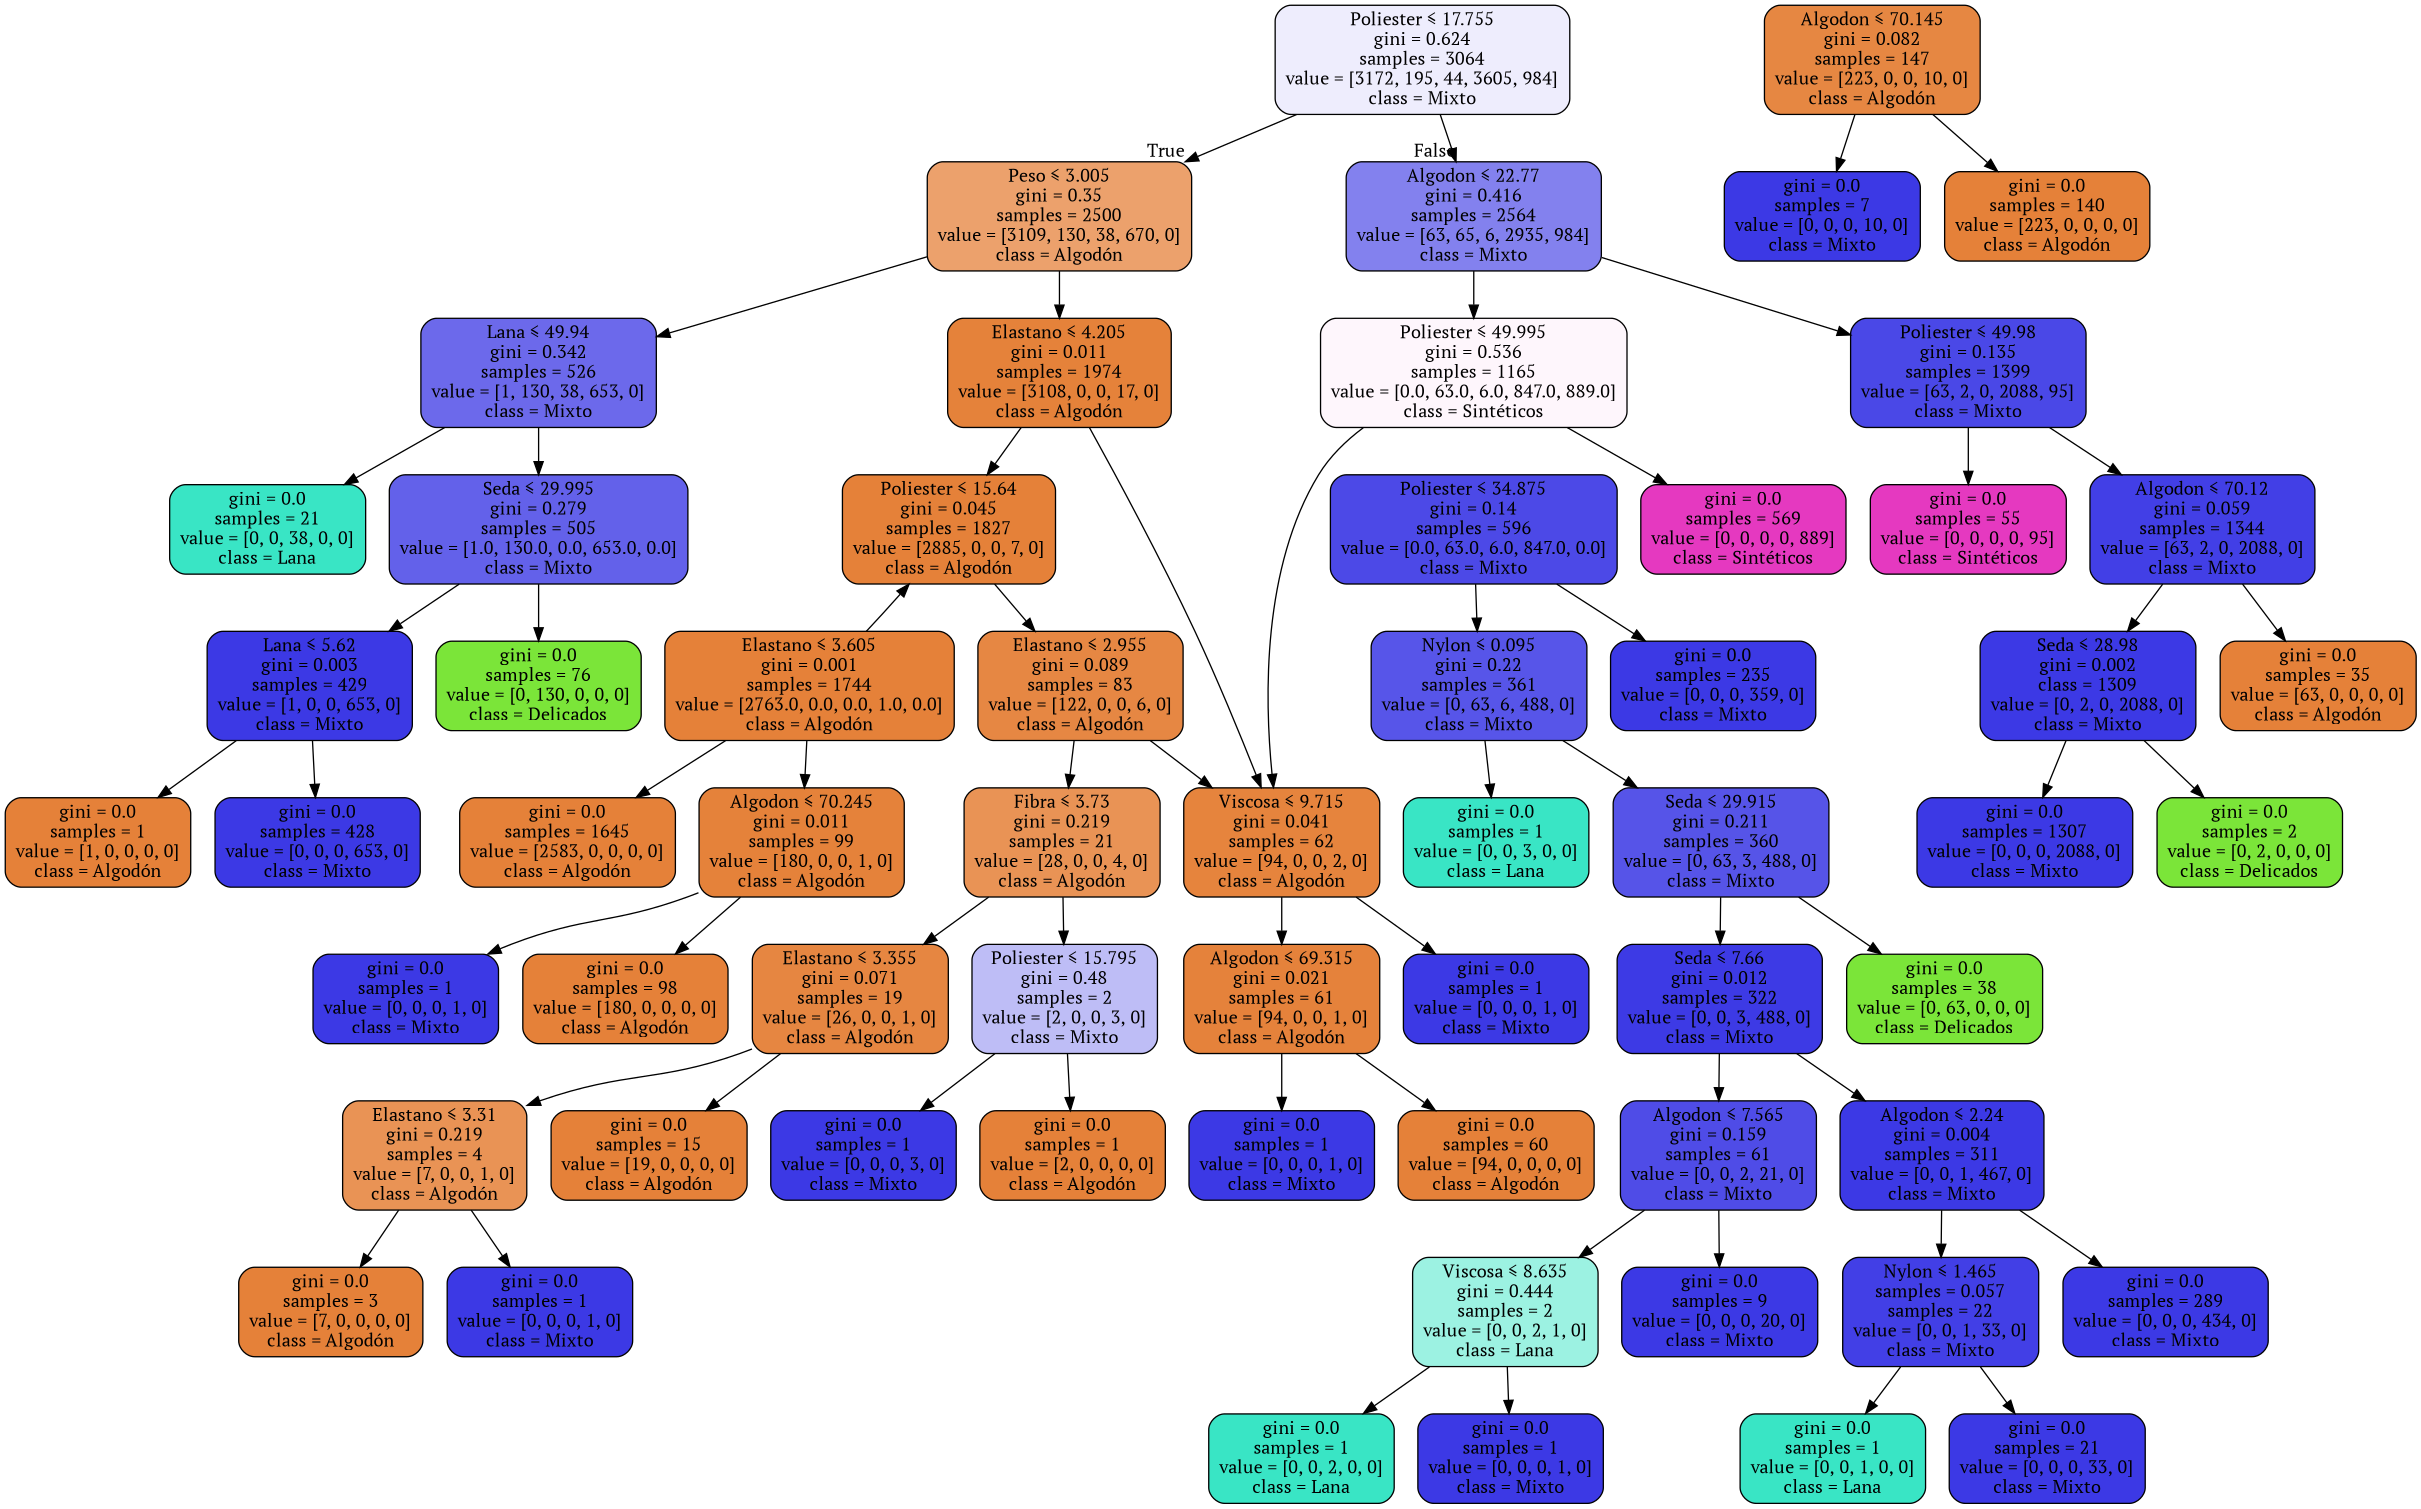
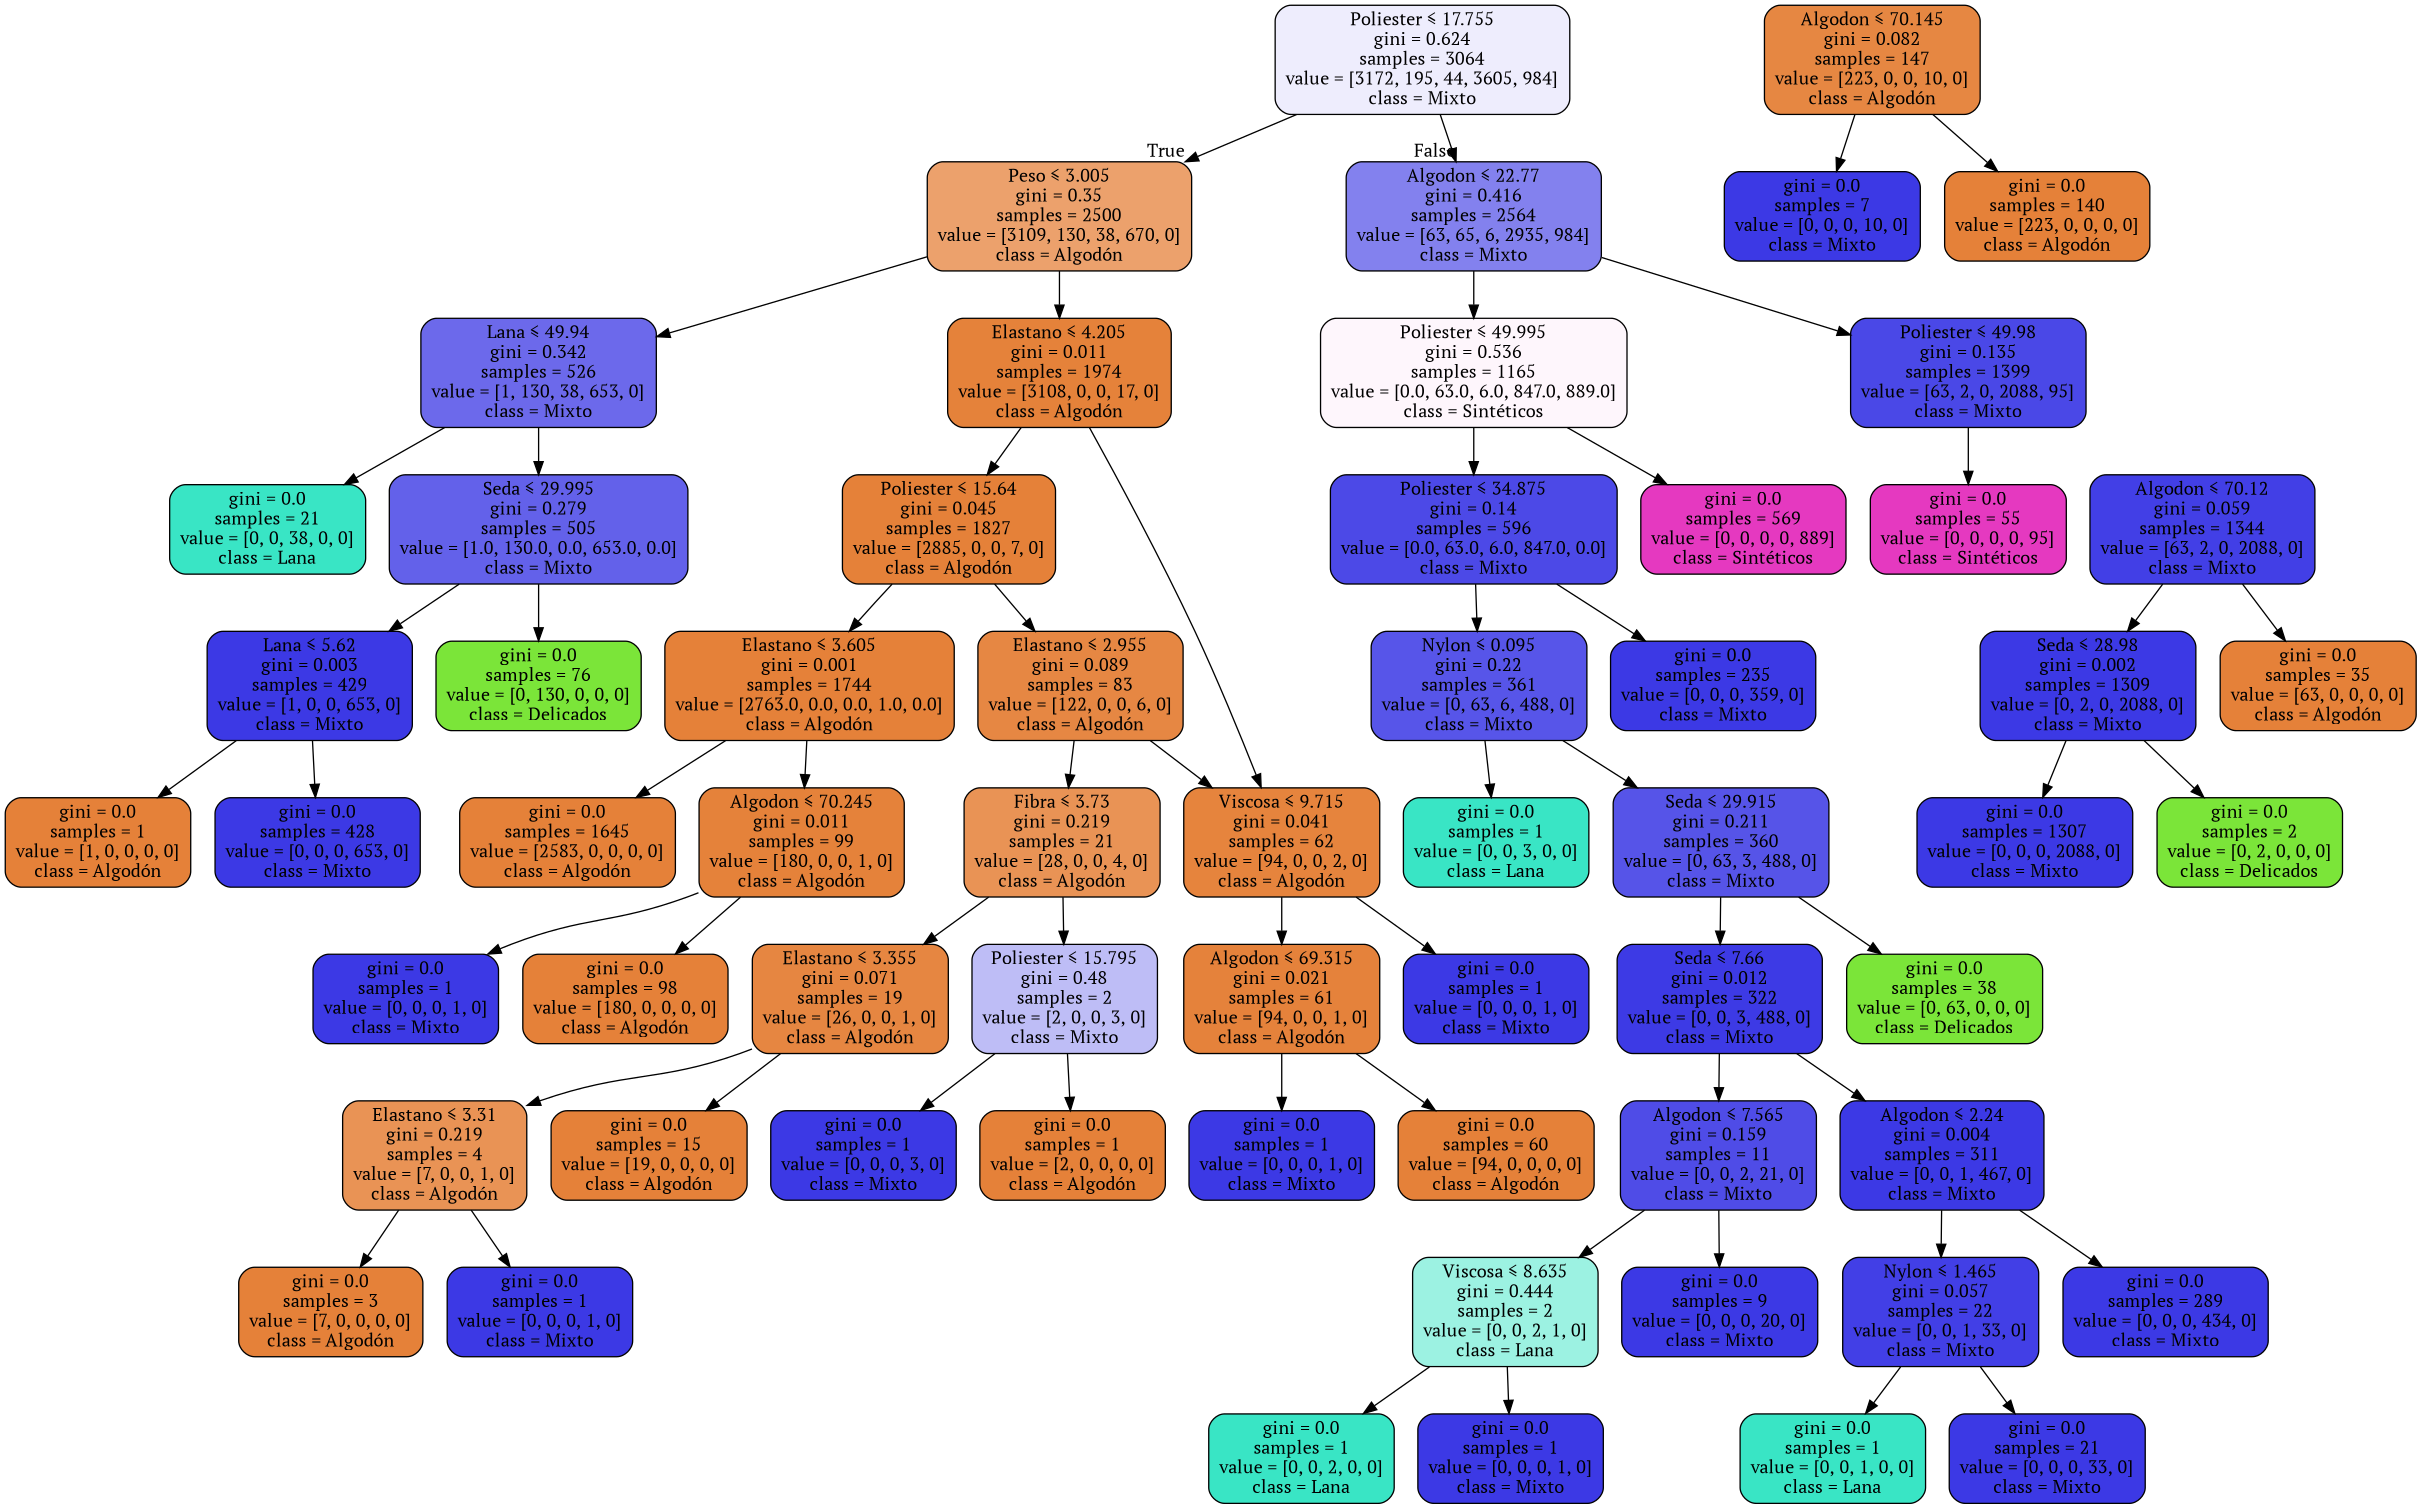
  digraph {
    fontname="PT Serif"
    node [color=black fillcolor="#3c39e5" fontname="PT Serif" shape=box style="filled, rounded"]
    edge [fontname="PT Serif"]
    n1 [fillcolor="#eeedfd" label=<Poliester &le; 17.755<br/>gini = 0.624<br/>samples = 3064<br/>value = [3172, 195, 44, 3605, 984]<br/>class = Mixto>]
    n2 [fillcolor="#eca16c" label=<Peso &le; 3.005<br/>gini = 0.35<br/>samples = 2500<br/>value = [3109, 130, 38, 670, 0]<br/>class = Algodón>]
    n3 [fillcolor="#8381ee" label=<Algodon &le; 22.77<br/>gini = 0.416<br/>samples = 2564<br/>value = [63, 65, 6, 2935, 984]<br/>class = Mixto>]
    n4 [fillcolor="#6c69eb" label=<Lana &le; 49.94<br/>gini = 0.342<br/>samples = 526<br/>value = [1, 130, 38, 653, 0]<br/>class = Mixto>]
    n5 [fillcolor="#e5823a" label=<Elastano &le; 4.205<br/>gini = 0.011<br/>samples = 1974<br/>value = [3108, 0, 0, 17, 0]<br/>class = Algodón>]
    n6 [fillcolor="#fef6fc" label=<Poliester &le; 49.995<br/>gini = 0.536<br/>samples = 1165<br/>value = [0.0, 63.0, 6.0, 847.0, 889.0]<br/>class = Sintéticos>]
    n7 [fillcolor="#4a48e7" label=<Poliester &le; 49.98<br/>gini = 0.135<br/>samples = 1399<br/>value = [63, 2, 0, 2088, 95]<br/>class = Mixto>]
    n8 [fillcolor="#6361ea" label=<Seda &le; 29.995<br/>gini = 0.279<br/>samples = 505<br/>value = [1.0, 130.0, 0.0, 653.0, 0.0]<br/>class = Mixto>]
    n9 [fillcolor="#39e5c5" label=<gini = 0.0<br/>samples = 21<br/>value = [0, 0, 38, 0, 0]<br/>class = Lana>]
    n10 [fillcolor="#e58139" label=<Poliester &le; 15.64<br/>gini = 0.045<br/>samples = 1827<br/>value = [2885, 0, 0, 7, 0]<br/>class = Algodón>]
    n11 [fillcolor="#e6843d" label=<Viscosa &le; 9.715<br/>gini = 0.041<br/>samples = 62<br/>value = [94, 0, 0, 2, 0]<br/>class = Algodón>]
    n12 [label=<Lana &le; 5.62<br/>gini = 0.003<br/>samples = 429<br/>value = [1, 0, 0, 653, 0]<br/>class = Mixto>]
    n13 [fillcolor="#7be539" label=<gini = 0.0<br/>samples = 76<br/>value = [0, 130, 0, 0, 0]<br/>class = Delicados>]
    n14 [fillcolor="#e58139" label=<gini = 0.0<br/>samples = 1<br/>value = [1, 0, 0, 0, 0]<br/>class = Algodón>]
    n15 [label=<gini = 0.0<br/>samples = 428<br/>value = [0, 0, 0, 653, 0]<br/>class = Mixto>]
    n16 [fillcolor="#e58139" label=<Elastano &le; 3.605<br/>gini = 0.001<br/>samples = 1744<br/>value = [2763.0, 0.0, 0.0, 1.0, 0.0]<br/>class = Algodón>]
    n17 [fillcolor="#e68743" label=<Elastano &le; 2.955<br/>gini = 0.089<br/>samples = 83<br/>value = [122, 0, 0, 6, 0]<br/>class = Algodón>]
    n18 [fillcolor="#e68742" label=<Algodon &le; 70.145<br/>gini = 0.082<br/>samples = 147<br/>value = [223, 0, 0, 10, 0]<br/>class = Algodón>]
    n19 [label=<gini = 0.0<br/>samples = 7<br/>value = [0, 0, 0, 10, 0]<br/>class = Mixto>]
    n20 [fillcolor="#e58139" label=<gini = 0.0<br/>samples = 140<br/>value = [223, 0, 0, 0, 0]<br/>class = Algodón>]
    n21 [fillcolor="#e58139" label=<gini = 0.0<br/>samples = 1645<br/>value = [2583, 0, 0, 0, 0]<br/>class = Algodón>]
    n22 [fillcolor="#e5823a" label=<Algodon &le; 70.245<br/>gini = 0.011<br/>samples = 99<br/>value = [180, 0, 0, 1, 0]<br/>class = Algodón>]
    n23 [fillcolor="#e99355" label=<Fibra &le; 3.73<br/>gini = 0.219<br/>samples = 21<br/>value = [28, 0, 0, 4, 0]<br/>class = Algodón>]
    n24 [label=<gini = 0.0<br/>samples = 1<br/>value = [0, 0, 0, 1, 0]<br/>class = Mixto>]
    n25 [fillcolor="#e58139" label=<gini = 0.0<br/>samples = 98<br/>value = [180, 0, 0, 0, 0]<br/>class = Algodón>]
    n26 [fillcolor="#e5823b" label=<Algodon &le; 69.315<br/>gini = 0.021<br/>samples = 61<br/>value = [94, 0, 0, 1, 0]<br/>class = Algodón>]
    n27 [label=<gini = 0.0<br/>samples = 1<br/>value = [0, 0, 0, 1, 0]<br/>class = Mixto>]
    n28 [fillcolor="#e68641" label=<Elastano &le; 3.355<br/>gini = 0.071<br/>samples = 19<br/>value = [26, 0, 0, 1, 0]<br/>class = Algodón>]
    n29 [fillcolor="#bebdf6" label=<Poliester &le; 15.795<br/>gini = 0.48<br/>samples = 2<br/>value = [2, 0, 0, 3, 0]<br/>class = Mixto>]
    n30 [label=<gini = 0.0<br/>samples = 1<br/>value = [0, 0, 0, 1, 0]<br/>class = Mixto>]
    n31 [fillcolor="#e58139" label=<gini = 0.0<br/>samples = 60<br/>value = [94, 0, 0, 0, 0]<br/>class = Algodón>]
    n32 [fillcolor="#e99355" label=<Elastano &le; 3.31<br/>gini = 0.219<br/>samples = 4<br/>value = [7, 0, 0, 1, 0]<br/>class = Algodón>]
    n33 [fillcolor="#e58139" label=<gini = 0.0<br/>samples = 15<br/>value = [19, 0, 0, 0, 0]<br/>class = Algodón>]
    n34 [label=<gini = 0.0<br/>samples = 1<br/>value = [0, 0, 0, 3, 0]<br/>class = Mixto>]
    n35 [fillcolor="#e58139" label=<gini = 0.0<br/>samples = 1<br/>value = [2, 0, 0, 0, 0]<br/>class = Algodón>]
    n36 [fillcolor="#e58139" label=<gini = 0.0<br/>samples = 3<br/>value = [7, 0, 0, 0, 0]<br/>class = Algodón>]
    n37 [label=<gini = 0.0<br/>samples = 1<br/>value = [0, 0, 0, 1, 0]<br/>class = Mixto>]
    n38 [fillcolor="#4c49e7" label=<Poliester &le; 34.875<br/>gini = 0.14<br/>samples = 596<br/>value = [0.0, 63.0, 6.0, 847.0, 0.0]<br/>class = Mixto>]
    n39 [fillcolor="#e539c0" label=<gini = 0.0<br/>samples = 569<br/>value = [0, 0, 0, 0, 889]<br/>class = Sintéticos>]
    n40 [fillcolor="#423fe6" label=<Algodon &le; 70.12<br/>gini = 0.059<br/>samples = 1344<br/>value = [63, 2, 0, 2088, 0]<br/>class = Mixto>]
    n41 [fillcolor="#e539c0" label=<gini = 0.0<br/>samples = 55<br/>value = [0, 0, 0, 0, 95]<br/>class = Sintéticos>]
    n42 [fillcolor="#5755e9" label=<Nylon &le; 0.095<br/>gini = 0.22<br/>samples = 361<br/>value = [0, 63, 6, 488, 0]<br/>class = Mixto>]
    n43 [label=<gini = 0.0<br/>samples = 235<br/>value = [0, 0, 0, 359, 0]<br/>class = Mixto>]
    n44 [fillcolor="#39e5c5" label=<gini = 0.0<br/>samples = 1<br/>value = [0, 0, 3, 0, 0]<br/>class = Lana>]
    n45 [fillcolor="#5654e8" label=<Seda &le; 29.915<br/>gini = 0.211<br/>samples = 360<br/>value = [0, 63, 3, 488, 0]<br/>class = Mixto>]
    n46 [fillcolor="#3d3ae5" label=<Seda &le; 7.66<br/>gini = 0.012<br/>samples = 322<br/>value = [0, 0, 3, 488, 0]<br/>class = Mixto>]
    n47 [fillcolor="#7be539" label=<gini = 0.0<br/>samples = 38<br/>value = [0, 63, 0, 0, 0]<br/>class = Delicados>]
-   n48 [fillcolor="#4f4ce7" label=<Algodon &le; 7.565<br/>gini = 0.159<br/>samples = 61<br/>value = [0, 0, 2, 21, 0]<br/>class = Mixto>]
+   n48 [fillcolor="#4f4ce7" label=<Algodon &le; 7.565<br/>gini = 0.159<br/>samples = 11<br/>value = [0, 0, 2, 21, 0]<br/>class = Mixto>]
    n49 [label=<Algodon &le; 2.24<br/>gini = 0.004<br/>samples = 311<br/>value = [0, 0, 1, 467, 0]<br/>class = Mixto>]
    n50 [fillcolor="#9cf2e2" label=<Viscosa &le; 8.635<br/>gini = 0.444<br/>samples = 2<br/>value = [0, 0, 2, 1, 0]<br/>class = Lana>]
    n51 [label=<gini = 0.0<br/>samples = 9<br/>value = [0, 0, 0, 20, 0]<br/>class = Mixto>]
-   n52 [fillcolor="#423fe6" label=<Nylon &le; 1.465<br/>samples = 0.057<br/>samples = 22<br/>value = [0, 0, 1, 33, 0]<br/>class = Mixto>]
+   n52 [fillcolor="#423fe6" label=<Nylon &le; 1.465<br/>gini = 0.057<br/>samples = 22<br/>value = [0, 0, 1, 33, 0]<br/>class = Mixto>]
    n53 [label=<gini = 0.0<br/>samples = 289<br/>value = [0, 0, 0, 434, 0]<br/>class = Mixto>]
    n54 [fillcolor="#39e5c5" label=<gini = 0.0<br/>samples = 1<br/>value = [0, 0, 2, 0, 0]<br/>class = Lana>]
    n55 [label=<gini = 0.0<br/>samples = 1<br/>value = [0, 0, 0, 1, 0]<br/>class = Mixto>]
    n56 [fillcolor="#39e5c5" label=<gini = 0.0<br/>samples = 1<br/>value = [0, 0, 1, 0, 0]<br/>class = Lana>]
    n57 [label=<gini = 0.0<br/>samples = 21<br/>value = [0, 0, 0, 33, 0]<br/>class = Mixto>]
-   n58 [label=<Seda &le; 28.98<br/>gini = 0.002<br/>class = 1309<br/>value = [0, 2, 0, 2088, 0]<br/>class = Mixto>]
+   n58 [label=<Seda &le; 28.98<br/>gini = 0.002<br/>samples = 1309<br/>value = [0, 2, 0, 2088, 0]<br/>class = Mixto>]
    n59 [fillcolor="#e58139" label=<gini = 0.0<br/>samples = 35<br/>value = [63, 0, 0, 0, 0]<br/>class = Algodón>]
    n60 [label=<gini = 0.0<br/>samples = 1307<br/>value = [0, 0, 0, 2088, 0]<br/>class = Mixto>]
    n61 [fillcolor="#7be539" label=<gini = 0.0<br/>samples = 2<br/>value = [0, 2, 0, 0, 0]<br/>class = Delicados>]
    n1 -> n2 [headlabel=True labelangle=45 labeldistance=2.5]
    n1 -> n3 [headlabel=False labelangle=-45 labeldistance=2.5]
    n2 -> n4
    n2 -> n5
    n3 -> n6
    n3 -> n7
    n4 -> n8
    n4 -> n9
    n5 -> n10
    n5 -> n11
-   n6 -> n11
+   n6 -> n38
    n6 -> n39
-   n7 -> n40
    n7 -> n41
    n8 -> n12
    n8 -> n13
-   n16 -> n10
+   n10 -> n16
    n10 -> n17
    n11 -> n26
    n11 -> n27
    n12 -> n14
    n12 -> n15
    n16 -> n21
    n16 -> n22
    n17 -> n11
    n17 -> n23
    n18 -> n19
    n18 -> n20
    n22 -> n24
    n22 -> n25
    n23 -> n28
    n23 -> n29
    n26 -> n30
    n26 -> n31
    n28 -> n32
    n28 -> n33
    n29 -> n34
    n29 -> n35
    n32 -> n36
    n32 -> n37
    n38 -> n42
    n38 -> n43
    n40 -> n58
    n40 -> n59
    n42 -> n44
    n42 -> n45
    n45 -> n46
    n45 -> n47
    n46 -> n48
    n46 -> n49
    n48 -> n50
    n48 -> n51
    n49 -> n52
    n49 -> n53
    n50 -> n54
    n50 -> n55
    n52 -> n56
    n52 -> n57
    n58 -> n60
    n58 -> n61
  }
